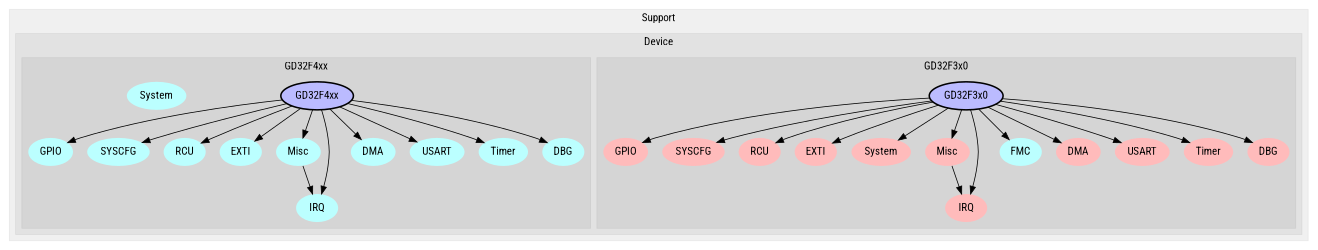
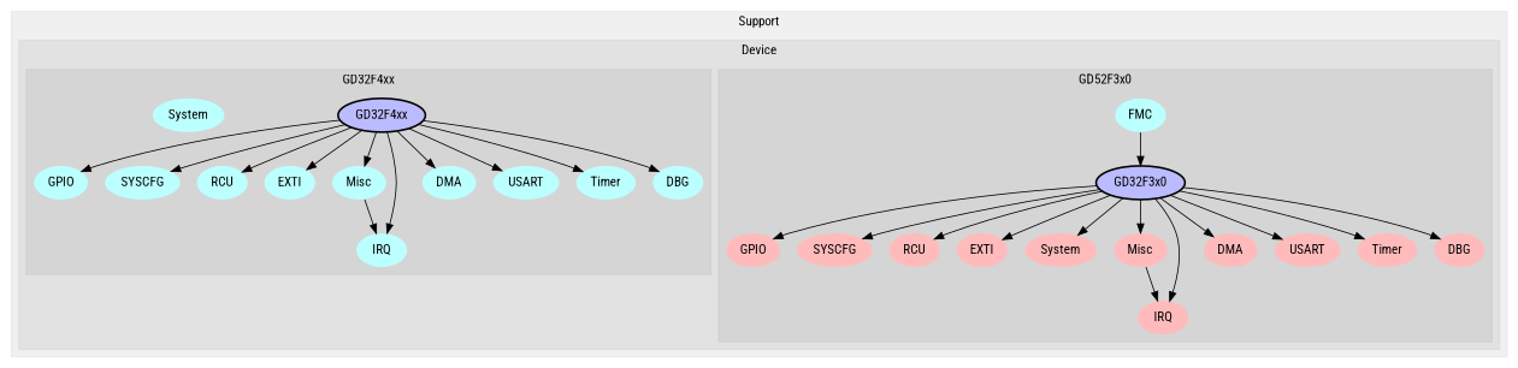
  digraph {
    fontname="Roboto Condensed"
    node [fillcolor="#bbffff" fontname="Roboto Condensed" style=filled penwidth=0]
    edge [fontname="Roboto Condensed"]
    n1 [fillcolor="#bbbbff" label=GD32F3x0 style="filled,bold" penwidth=""]
    n2 [fillcolor="#ffbbbb" label=GPIO]
    n3 [fillcolor="#ffbbbb" label=SYSCFG]
    n4 [fillcolor="#ffbbbb" label=RCU]
    n5 [fillcolor="#ffbbbb" label=EXTI]
    n6 [fillcolor="#ffbbbb" label=System]
    n7 [fillcolor="#ffbbbb" label=Misc]
    n8 [fillcolor="#ffbbbb" label=IRQ]
    n9 [label=FMC]
    n10 [fillcolor="#ffbbbb" label=DMA]
    n11 [fillcolor="#ffbbbb" label=USART]
    n12 [fillcolor="#ffbbbb" label=Timer]
    n13 [fillcolor="#ffbbbb" label=DBG]
    n14 [fillcolor="#bbbbff" label=GD32F4xx style="filled,bold" penwidth=""]
    n15 [label=GPIO]
    n16 [label=SYSCFG]
    n17 [label=RCU]
    n18 [label=EXTI]
    n19 [label=System]
    n20 [label=Misc]
    n21 [label=IRQ]
    n22 [label=DMA]
    n23 [label=USART]
    n24 [label=Timer]
    n25 [label=DBG]
    subgraph cluster_1 {
      color="#0000000F"
      label=Support
      style=filled
      subgraph cluster_2 {
        color="#0000000F"
        label=Device
        style=filled
        subgraph cluster_3 {
          color="#0000000F"
-         label=GD32F3x0
+         label=GD52F3x0
          style=filled
          n1
          n2
          n3
          n4
          n5
          n6
          n7
          n8
          n9
          n10
          n11
          n12
          n13
        }
        subgraph cluster_4 {
          color="#0000000F"
          label=GD32F4xx
          style=filled
          n14
          n15
          n16
          n17
          n18
          n19
          n20
          n21
          n22
          n23
          n24
          n25
        }
      }
    }
    n1 -> n2
    n1 -> n3
    n1 -> n4
    n1 -> n5
    n1 -> n6
    n1 -> n7
    n1 -> n8
-   n1 -> n9
+   n9 -> n1
    n1 -> n10
    n1 -> n11
    n1 -> n12
    n1 -> n13
    n7 -> n8
    n14 -> n15
    n14 -> n16
    n14 -> n17
    n14 -> n18
    n14 -> n20
    n14 -> n21
    n14 -> n22
    n14 -> n23
    n14 -> n24
    n14 -> n25
    n20 -> n21
  }
